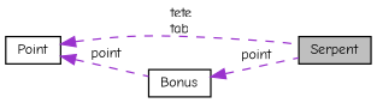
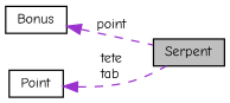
  digraph {
    fontname="Comic Neue"
    rankdir=LR
    node [color=black fillcolor=white fontname="Comic Neue" fontsize=10 shape=record style=filled]
    edge [color=darkorchid3 dir=back fontname="Comic Neue" fontsize=10 labelfontname=Helvetica labelfontsize=10 style=dashed]
    n1 [fillcolor=grey75 fontcolor=black height=0.2 label=Serpent width=0.4]
    n2 [height=0.2 label=Bonus width=0.4]
    n3 [height=0.2 label=Point width=0.4]
    n2 -> n1 [label=" point"]
    n3 -> n1 [label=" tete\ntab"]
-   n3 -> n2 [label=" point"]
  }
